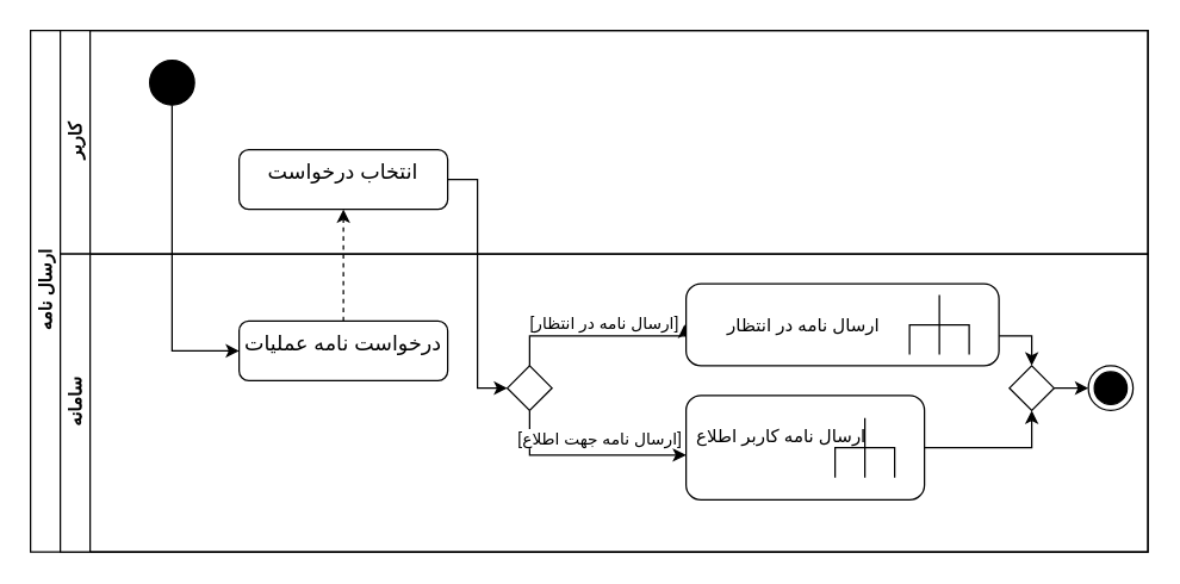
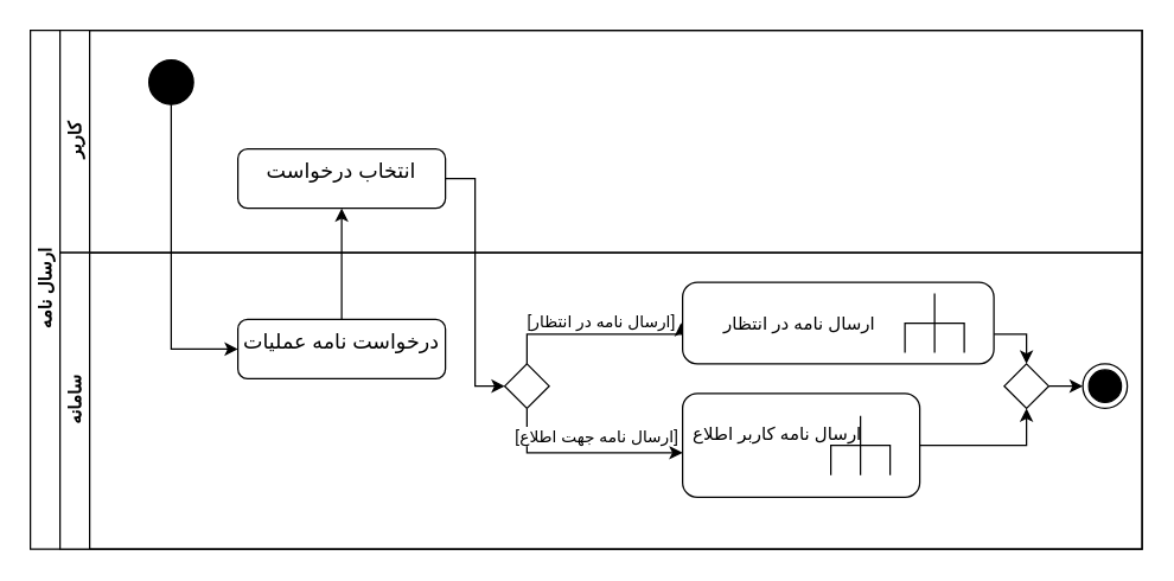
  <mxCell id="0" />
  <mxCell id="1" parent="0" />
  <mxCell id="2" value="ارسال نامه" style="swimlane;html=1;childLayout=stackLayout;resizeParent=1;resizeParentMax=0;horizontal=0;startSize=20;horizontalStack=0;" vertex="1" parent="1"><mxGeometry x="20" y="20" width="750" height="350" as="geometry" /></mxCell>
  <mxCell id="3" value="کاربر" style="swimlane;html=1;startSize=20;horizontal=0;" vertex="1" parent="2"><mxGeometry x="20" width="730" height="150" as="geometry"><mxRectangle x="20" width="490" height="30" as="alternateBounds" /></mxGeometry></mxCell>
  <mxCell id="4" value="" style="ellipse;fillColor=strokeColor;html=1;" vertex="1" parent="3"><mxGeometry x="60" y="20" width="30" height="30" as="geometry" /></mxCell>
  <mxCell id="5" style="edgeStyle=orthogonalEdgeStyle;rounded=0;orthogonalLoop=1;jettySize=auto;html=1;" edge="1" parent="2" source="4" target="20"><mxGeometry relative="1" as="geometry"><mxPoint x="95" y="200" as="targetPoint" /><Array as="points"><mxPoint x="95" y="215" /></Array></mxGeometry></mxCell>
  <mxCell id="6" value="سامانه" style="swimlane;html=1;startSize=20;horizontal=0;" vertex="1" parent="2"><mxGeometry x="20" y="150" width="730" height="200" as="geometry" /></mxCell>
  <mxCell id="7" value="" style="rhombus;" vertex="1" parent="6"><mxGeometry x="637" y="75" width="30" height="30" as="geometry" /></mxCell>
  <mxCell id="8" value="" style="edgeStyle=orthogonalEdgeStyle;rounded=0;orthogonalLoop=1;jettySize=auto;html=1;entryX=-0.005;entryY=0.497;entryDx=0;entryDy=0;entryPerimeter=0;" edge="1" parent="6" source="10" target="12"><mxGeometry relative="1" as="geometry"><mxPoint x="380" y="55" as="targetPoint" /><Array as="points"><mxPoint x="315" y="55" /></Array></mxGeometry></mxCell>
  <mxCell id="9" value="[ارسال نامه در انتظار]" style="edgeLabel;html=1;align=center;verticalAlign=middle;resizable=0;points=[];" connectable="0" vertex="1" parent="8"><mxGeometry x="0.263" y="2" relative="1" as="geometry"><mxPoint x="-14" y="-7" as="offset" /></mxGeometry></mxCell>
  <mxCell id="10" value="" style="rhombus;" vertex="1" parent="6"><mxGeometry x="300" y="75" width="30" height="30" as="geometry" /></mxCell>
  <mxCell id="11" style="edgeStyle=orthogonalEdgeStyle;rounded=0;orthogonalLoop=1;jettySize=auto;html=1;" edge="1" parent="6" source="12" target="7"><mxGeometry relative="1" as="geometry"><Array as="points"><mxPoint x="652" y="55" /></Array></mxGeometry></mxCell>
  <mxCell id="12" value="ارسال نامه در انتظار&amp;nbsp; &amp;nbsp; &amp;nbsp; &amp;nbsp; &amp;nbsp; &amp;nbsp; &amp;nbsp; &amp;nbsp; &amp;nbsp;" style="shape=mxgraph.uml25.behaviorAction;html=1;rounded=1;absoluteArcSize=1;arcSize=10;align=center;spacingLeft=5;whiteSpace=wrap;" vertex="1" parent="6"><mxGeometry x="420" y="20" width="210" height="55" as="geometry" /></mxCell>
  <mxCell id="13" value="" style="edgeStyle=orthogonalEdgeStyle;rounded=0;orthogonalLoop=1;jettySize=auto;html=1;" edge="1" parent="6" source="14" target="7"><mxGeometry relative="1" as="geometry"><Array as="points"><mxPoint x="652" y="130" /></Array></mxGeometry></mxCell>
  <mxCell id="14" value="ارسال نامه کاربر اطلاع&amp;nbsp; &amp;nbsp; &amp;nbsp; &amp;nbsp; &amp;nbsp; &amp;nbsp; &amp;nbsp; &amp;nbsp; &amp;nbsp;&amp;nbsp;" style="shape=mxgraph.uml25.behaviorAction;html=1;rounded=1;absoluteArcSize=1;arcSize=10;align=center;spacingLeft=5;whiteSpace=wrap;" vertex="1" parent="6"><mxGeometry x="420" y="95" width="160" height="70" as="geometry" /></mxCell>
  <mxCell id="15" style="edgeStyle=orthogonalEdgeStyle;rounded=0;orthogonalLoop=1;jettySize=auto;html=1;entryX=0;entryY=0.571;entryDx=0;entryDy=0;entryPerimeter=0;" edge="1" parent="6" source="10" target="14"><mxGeometry relative="1" as="geometry"><Array as="points"><mxPoint x="315" y="135" /></Array></mxGeometry></mxCell>
  <mxCell id="16" value="[ارسال نامه جهت اطلاع]" style="edgeLabel;html=1;align=center;verticalAlign=middle;resizable=0;points=[];" connectable="0" vertex="1" parent="15"><mxGeometry x="0.057" y="-2" relative="1" as="geometry"><mxPoint x="5" y="-13" as="offset" /></mxGeometry></mxCell>
  <mxCell id="17" value="&lt;font style=&quot;font-size: 14px;&quot;&gt;انتخاب درخواست&lt;/font&gt;" style="html=1;align=center;verticalAlign=top;rounded=1;absoluteArcSize=1;arcSize=13;dashed=0;whiteSpace=wrap;" vertex="1" parent="6"><mxGeometry x="120" y="-70" width="140" height="40" as="geometry" /></mxCell>
- <mxCell id="18" style="edgeStyle=orthogonalEdgeStyle;rounded=0;orthogonalLoop=1;jettySize=auto;html=1;entryX=0.5;entryY=1;entryDx=0;entryDy=0;dashed=1;" edge="1" parent="6" source="20" target="17"><mxGeometry relative="1" as="geometry" /></mxCell>
+ <mxCell id="18" style="edgeStyle=orthogonalEdgeStyle;rounded=0;orthogonalLoop=1;jettySize=auto;html=1;entryX=0.5;entryY=1;entryDx=0;entryDy=0;" edge="1" parent="6" source="20" target="17"><mxGeometry relative="1" as="geometry" /></mxCell>
  <mxCell id="19" style="edgeStyle=orthogonalEdgeStyle;rounded=0;orthogonalLoop=1;jettySize=auto;html=1;entryX=0;entryY=0.5;entryDx=0;entryDy=0;" edge="1" parent="6" source="17" target="10"><mxGeometry relative="1" as="geometry"><mxPoint x="360" y="155" as="targetPoint" /></mxGeometry></mxCell>
  <mxCell id="20" value="&lt;font style=&quot;font-size: 14px;&quot;&gt;درخواست نامه عملیات&lt;/font&gt;" style="html=1;align=center;verticalAlign=top;rounded=1;absoluteArcSize=1;arcSize=13;dashed=0;whiteSpace=wrap;" vertex="1" parent="6"><mxGeometry x="120" y="45" width="140" height="40" as="geometry" /></mxCell>
  <mxCell id="21" value="" style="ellipse;html=1;shape=endState;fillColor=strokeColor;" vertex="1" parent="6"><mxGeometry x="690" y="75" width="30" height="30" as="geometry" /></mxCell>
  <mxCell id="22" style="edgeStyle=orthogonalEdgeStyle;rounded=0;orthogonalLoop=1;jettySize=auto;html=1;" edge="1" parent="6" source="7" target="21"><mxGeometry relative="1" as="geometry"><mxPoint x="820" y="420" as="targetPoint" /></mxGeometry></mxCell>
